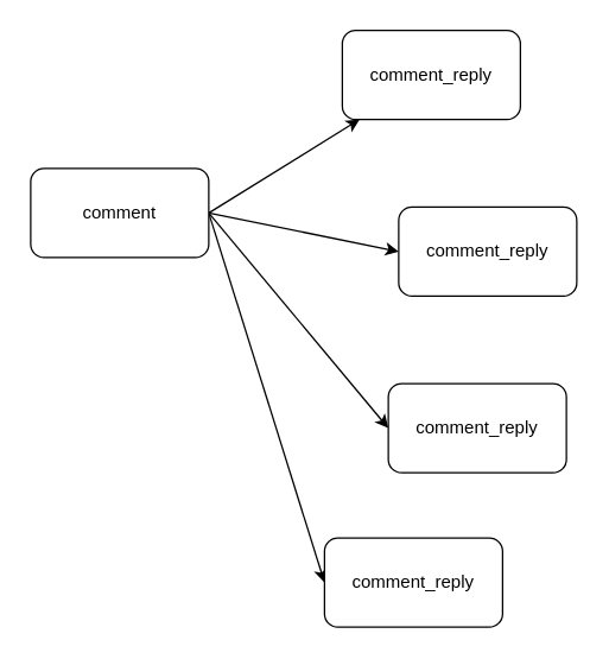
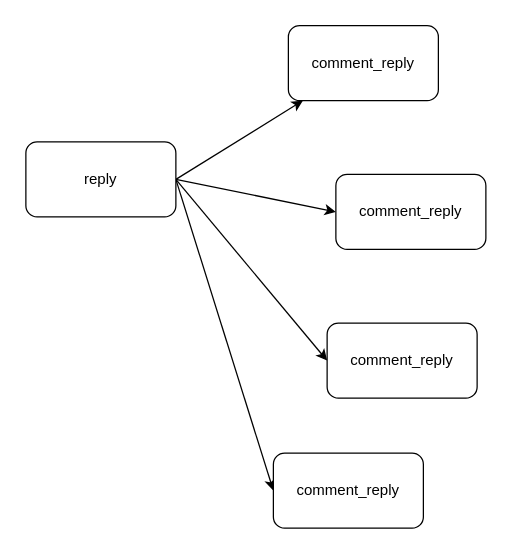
  <mxCell id="0" />
  <mxCell id="1" parent="0" />
  <mxCell id="2" style="rounded=0;orthogonalLoop=1;jettySize=auto;html=1;exitX=1;exitY=0.5;exitDx=0;exitDy=0;" edge="1" parent="1" source="6" target="7"><mxGeometry relative="1" as="geometry" /></mxCell>
  <mxCell id="3" style="edgeStyle=none;rounded=0;orthogonalLoop=1;jettySize=auto;html=1;entryX=0;entryY=0.5;entryDx=0;entryDy=0;exitX=1;exitY=0.5;exitDx=0;exitDy=0;" edge="1" parent="1" source="6" target="8"><mxGeometry relative="1" as="geometry" /></mxCell>
  <mxCell id="4" style="edgeStyle=none;rounded=0;orthogonalLoop=1;jettySize=auto;html=1;entryX=0;entryY=0.5;entryDx=0;entryDy=0;exitX=1;exitY=0.5;exitDx=0;exitDy=0;" edge="1" parent="1" source="6" target="9"><mxGeometry relative="1" as="geometry" /></mxCell>
  <mxCell id="5" style="edgeStyle=none;rounded=0;orthogonalLoop=1;jettySize=auto;html=1;exitX=1;exitY=0.5;exitDx=0;exitDy=0;entryX=0;entryY=0.5;entryDx=0;entryDy=0;" edge="1" parent="1" source="6" target="10"><mxGeometry relative="1" as="geometry" /></mxCell>
- <mxCell id="6" value="comment" style="rounded=1;whiteSpace=wrap;html=1;" vertex="1" parent="1"><mxGeometry x="20" y="113" width="120" height="60" as="geometry" /></mxCell>
+ <mxCell id="6" value="reply" style="rounded=1;whiteSpace=wrap;html=1;" vertex="1" parent="1"><mxGeometry x="20" y="113" width="120" height="60" as="geometry" /></mxCell>
  <mxCell id="7" value="comment_reply" style="rounded=1;whiteSpace=wrap;html=1;" vertex="1" parent="1"><mxGeometry x="230" y="20" width="120" height="60" as="geometry" /></mxCell>
  <mxCell id="8" value="comment_reply" style="rounded=1;whiteSpace=wrap;html=1;" vertex="1" parent="1"><mxGeometry x="268" y="139" width="120" height="60" as="geometry" /></mxCell>
  <mxCell id="9" value="comment_reply" style="rounded=1;whiteSpace=wrap;html=1;" vertex="1" parent="1"><mxGeometry x="261" y="258" width="120" height="60" as="geometry" /></mxCell>
  <mxCell id="10" value="comment_reply" style="rounded=1;whiteSpace=wrap;html=1;" vertex="1" parent="1"><mxGeometry x="218" y="362" width="120" height="60" as="geometry" /></mxCell>
